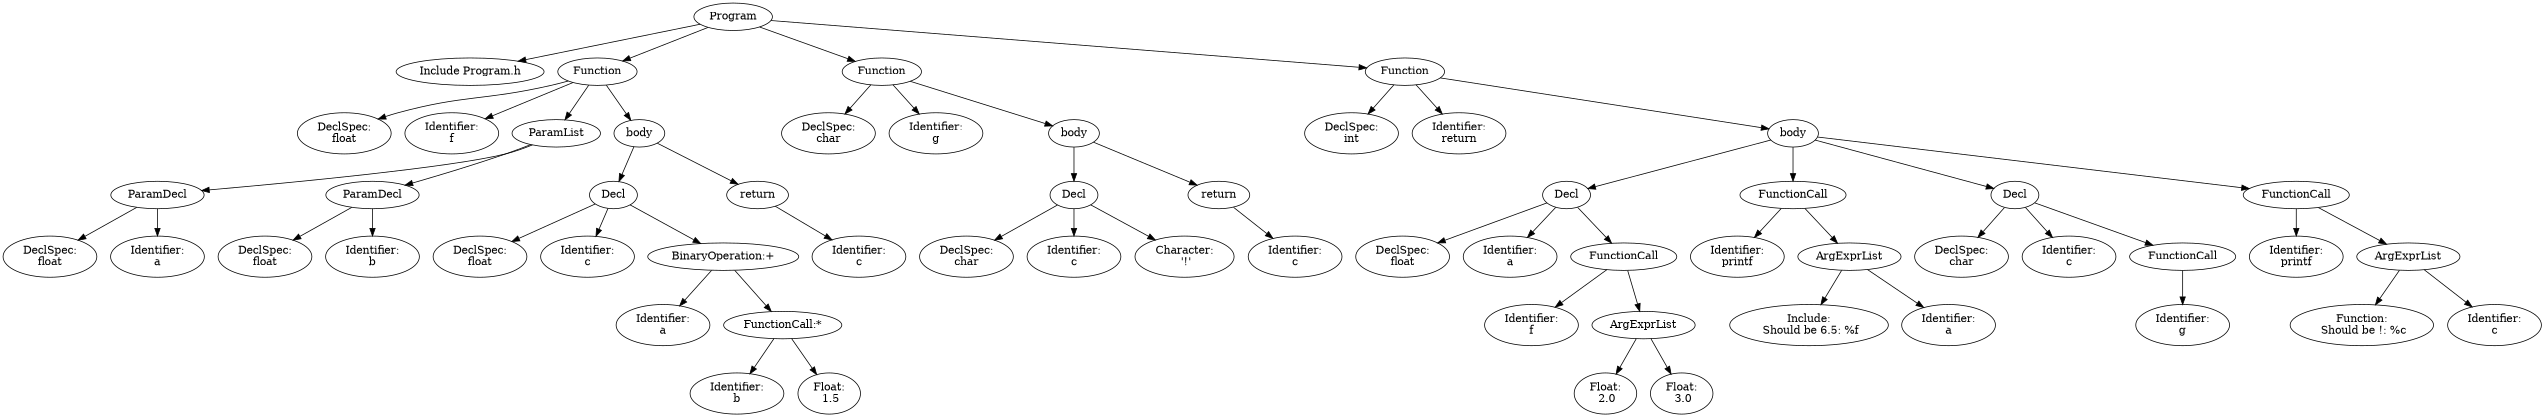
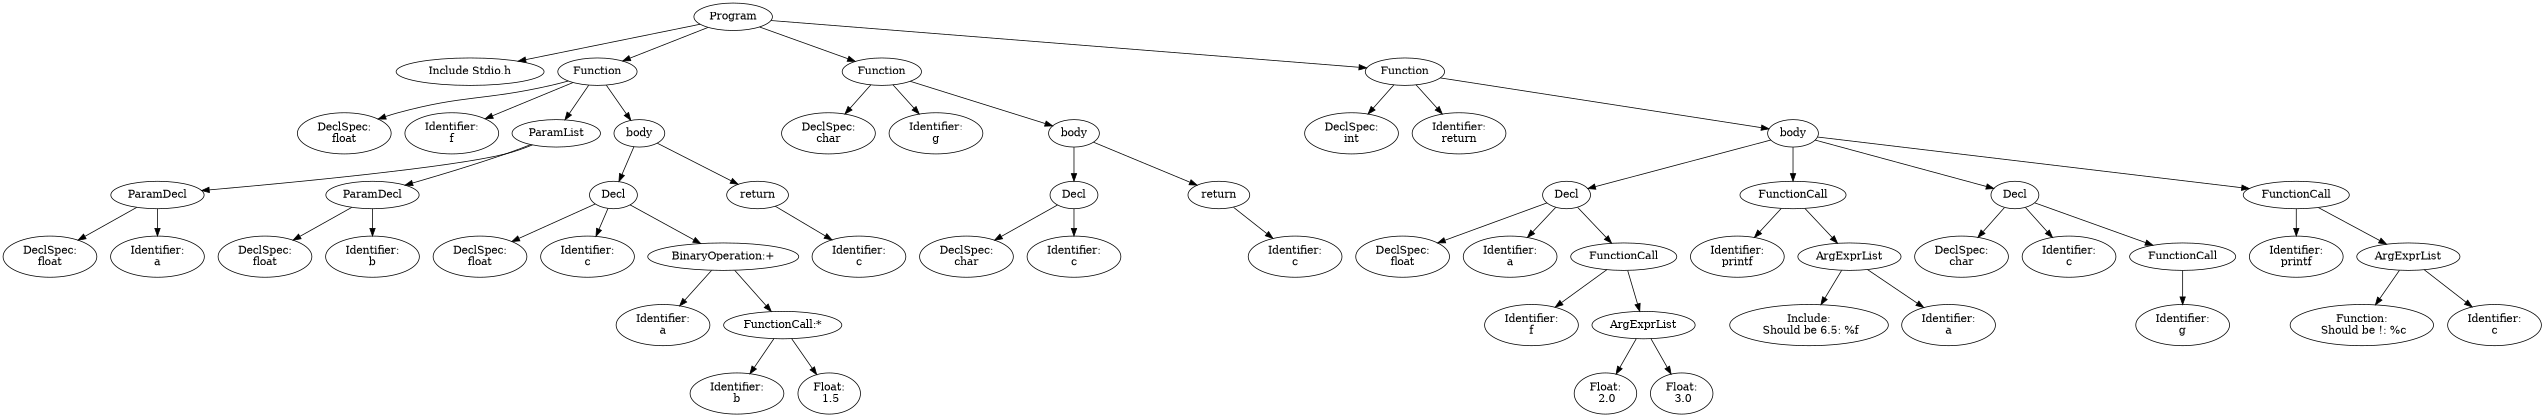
  digraph {
    n1 [label=Program]
-   n2 [label="Include Program.h"]
+   n2 [label="Include Stdio.h"]
    n3 [label=Function]
    n4 [label=Function]
    n5 [label=Function]
    n6 [label="DeclSpec:\nfloat"]
    n7 [label="Identifier:\nf"]
    n8 [label=ParamList]
    n9 [label=body]
    n10 [label="DeclSpec:\nchar"]
    n11 [label="Identifier:\ng"]
    n12 [label=body]
    n13 [label="DeclSpec:\nint"]
    n14 [label="Identifier:\nreturn"]
    n15 [label=body]
    n16 [label=ParamDecl]
    n17 [label=ParamDecl]
    n18 [label=Decl]
    n19 [label=return]
    n20 [label="DeclSpec:\nfloat"]
    n21 [label="Identifier:\na"]
    n22 [label="DeclSpec:\nfloat"]
    n23 [label="Identifier:\nb"]
    n24 [label="DeclSpec:\nfloat"]
    n25 [label="Identifier:\nc"]
    n26 [label="BinaryOperation:+"]
    n27 [label="Identifier:\nc"]
    n28 [label="Identifier:\na"]
    n29 [label="FunctionCall:*"]
    n30 [label="Identifier:\nb"]
    n31 [label="Float:\n 1.5"]
    n32 [label=Decl]
    n33 [label=return]
    n34 [label="DeclSpec:\nchar"]
    n35 [label="Identifier:\nc"]
-   n36 [label="Character:\n '!'"]
    n37 [label="Identifier:\nc"]
    n38 [label=Decl]
    n39 [label=FunctionCall]
    n40 [label=Decl]
    n41 [label=FunctionCall]
    n42 [label="DeclSpec:\nfloat"]
    n43 [label="Identifier:\na"]
    n44 [label=FunctionCall]
    n45 [label="Identifier:\nprintf"]
    n46 [label=ArgExprList]
    n47 [label="DeclSpec:\nchar"]
    n48 [label="Identifier:\nc"]
    n49 [label=FunctionCall]
    n50 [label="Identifier:\nprintf"]
    n51 [label=ArgExprList]
    n52 [label="Identifier:\nf"]
    n53 [label=ArgExprList]
    n54 [label="Float:\n 2.0"]
    n55 [label="Float:\n 3.0"]
    n56 [label="Include:\n Should be 6.5: %f\n"]
    n57 [label="Identifier:\na"]
    n58 [label="Identifier:\ng"]
    n59 [label="Function:\n Should be !: %c\n"]
    n60 [label="Identifier:\nc"]
    n1 -> n2
    n1 -> n3
    n1 -> n4
    n1 -> n5
    n3 -> n6
    n3 -> n7
    n3 -> n8
    n3 -> n9
    n4 -> n10
    n4 -> n11
    n4 -> n12
    n5 -> n13
    n5 -> n14
    n5 -> n15
    n8 -> n16
    n8 -> n17
    n9 -> n18
    n9 -> n19
    n12 -> n32
    n12 -> n33
    n15 -> n38
    n15 -> n39
    n15 -> n40
    n15 -> n41
    n16 -> n20
    n16 -> n21
    n17 -> n22
    n17 -> n23
    n18 -> n24
    n18 -> n25
    n18 -> n26
    n19 -> n27
    n26 -> n28
    n26 -> n29
    n29 -> n30
    n29 -> n31
    n32 -> n34
    n32 -> n35
-   n32 -> n36
    n33 -> n37
    n38 -> n42
    n38 -> n43
    n38 -> n44
    n39 -> n45
    n39 -> n46
    n40 -> n47
    n40 -> n48
    n40 -> n49
    n41 -> n50
    n41 -> n51
    n44 -> n52
    n44 -> n53
    n46 -> n56
    n46 -> n57
    n49 -> n58
    n51 -> n59
    n51 -> n60
    n53 -> n54
    n53 -> n55
  }
